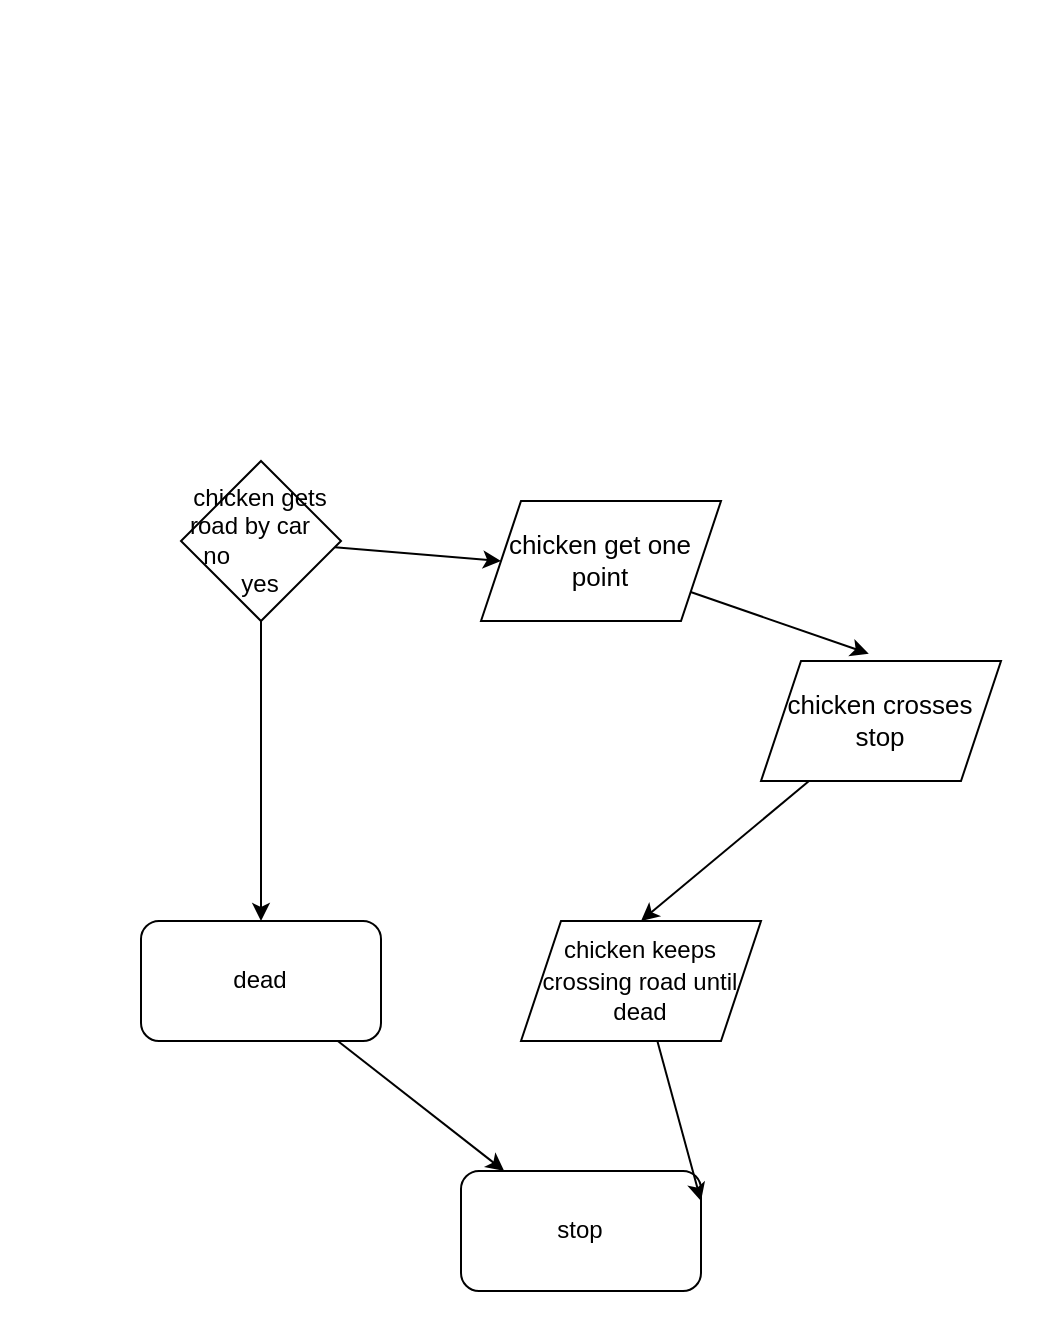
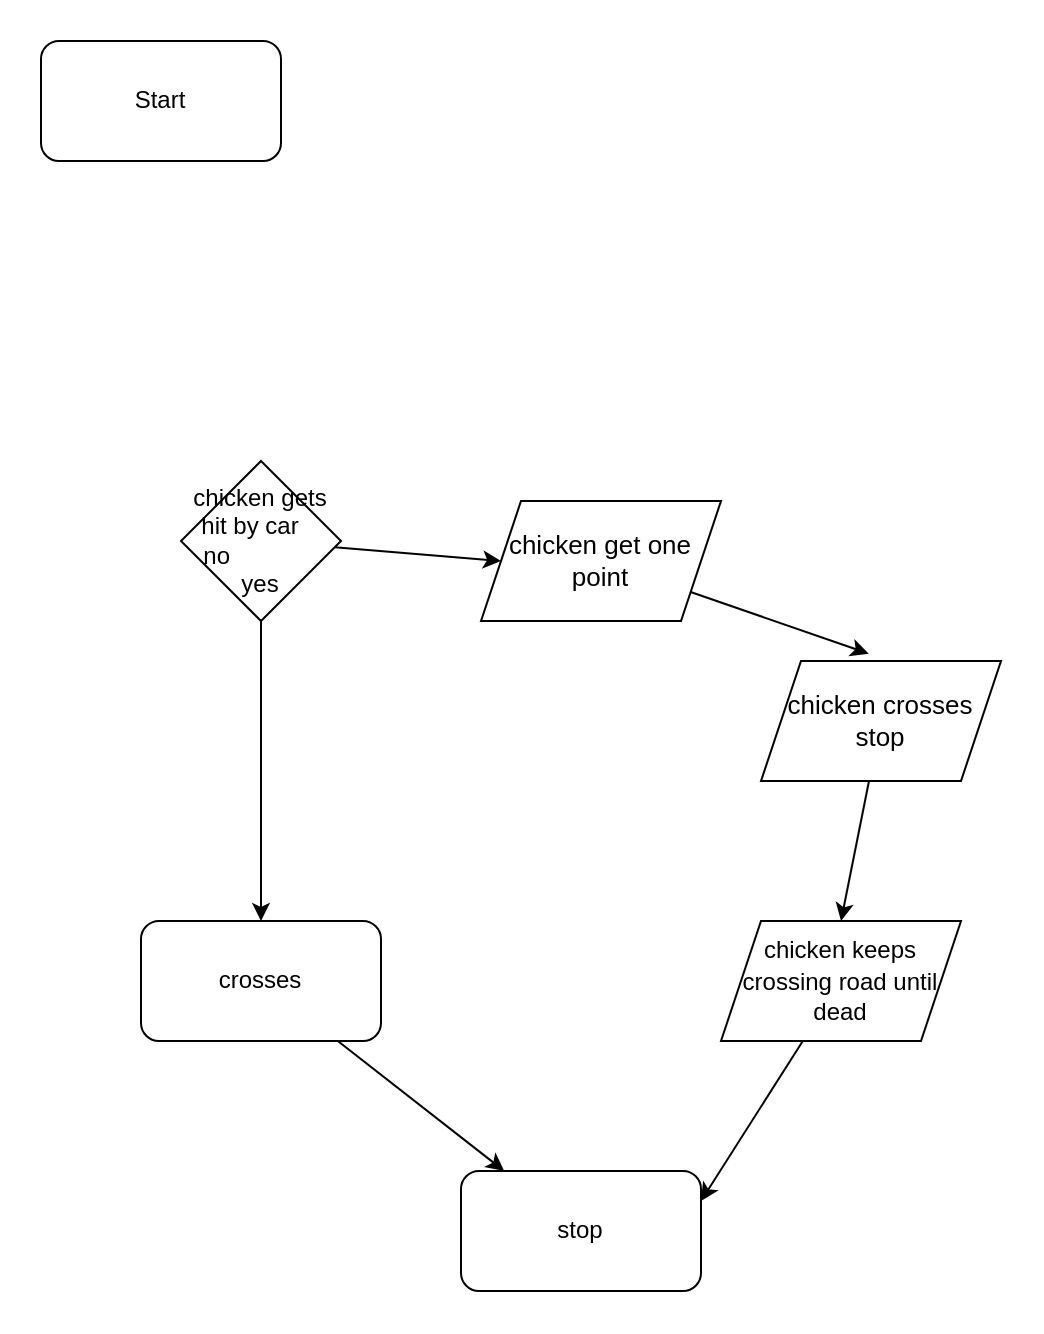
  <mxCell id="0" />
  <mxCell id="1" parent="0" />
+ <mxCell id="2" value="Start" style="rounded=1;whiteSpace=wrap;html=1;" parent="1" vertex="1"><mxGeometry x="20" y="20" width="120" height="60" as="geometry" /></mxCell>
  <mxCell id="3" value="stop" style="rounded=1;whiteSpace=wrap;html=1;" parent="1" vertex="1"><mxGeometry x="230" y="585" width="120" height="60" as="geometry" /></mxCell>
  <mxCell id="4" style="edgeStyle=none;html=1;entryX=0.5;entryY=0;entryDx=0;entryDy=0;" parent="1" source="6" target="8" edge="1"><mxGeometry relative="1" as="geometry" /></mxCell>
  <mxCell id="5" style="edgeStyle=none;html=1;entryX=0;entryY=0.5;entryDx=0;entryDy=0;" parent="1" source="6" target="10" edge="1"><mxGeometry relative="1" as="geometry"><mxPoint x="220" y="270" as="targetPoint" /></mxGeometry></mxCell>
- <mxCell id="6" value="chicken gets road by car&amp;nbsp; &amp;nbsp;&lt;br&gt;no&amp;nbsp; &amp;nbsp; &amp;nbsp; &amp;nbsp; &amp;nbsp; &amp;nbsp; &amp;nbsp; yes" style="rhombus;whiteSpace=wrap;html=1;" parent="1" vertex="1"><mxGeometry x="90" y="230" width="80" height="80" as="geometry" /></mxCell>
+ <mxCell id="6" value="chicken gets hit by car&amp;nbsp; &amp;nbsp;&lt;br&gt;no&amp;nbsp; &amp;nbsp; &amp;nbsp; &amp;nbsp; &amp;nbsp; &amp;nbsp; &amp;nbsp; yes" style="rhombus;whiteSpace=wrap;html=1;" parent="1" vertex="1"><mxGeometry x="90" y="230" width="80" height="80" as="geometry" /></mxCell>
  <mxCell id="7" style="edgeStyle=none;html=1;" parent="1" source="8" target="3" edge="1"><mxGeometry relative="1" as="geometry" /></mxCell>
- <mxCell id="8" value="dead" style="rounded=1;whiteSpace=wrap;html=1;" parent="1" vertex="1"><mxGeometry x="70" y="460" width="120" height="60" as="geometry" /></mxCell>
+ <mxCell id="8" value="crosses" style="rounded=1;whiteSpace=wrap;html=1;" parent="1" vertex="1"><mxGeometry x="70" y="460" width="120" height="60" as="geometry" /></mxCell>
  <mxCell id="9" style="edgeStyle=none;html=1;entryX=0.449;entryY=-0.061;entryDx=0;entryDy=0;entryPerimeter=0;fontSize=13;" edge="1" parent="1" source="10" target="12"><mxGeometry relative="1" as="geometry" /></mxCell>
  <mxCell id="10" value="&lt;font style=&quot;font-size: 13px;&quot;&gt;chicken get one point&lt;/font&gt;" style="shape=parallelogram;perimeter=parallelogramPerimeter;whiteSpace=wrap;html=1;fixedSize=1;" vertex="1" parent="1"><mxGeometry x="240" y="250" width="120" height="60" as="geometry" /></mxCell>
  <mxCell id="11" style="edgeStyle=none;html=1;entryX=0.5;entryY=0;entryDx=0;entryDy=0;fontSize=13;" edge="1" parent="1" source="12" target="14"><mxGeometry relative="1" as="geometry" /></mxCell>
  <mxCell id="12" value="&lt;font style=&quot;font-size: 13px;&quot;&gt;chicken crosses stop&lt;/font&gt;" style="shape=parallelogram;perimeter=parallelogramPerimeter;whiteSpace=wrap;html=1;fixedSize=1;fontSize=13;" vertex="1" parent="1"><mxGeometry x="380" y="330" width="120" height="60" as="geometry" /></mxCell>
  <mxCell id="13" style="edgeStyle=none;html=1;entryX=1;entryY=0.25;entryDx=0;entryDy=0;fontSize=13;" edge="1" parent="1" source="14" target="3"><mxGeometry relative="1" as="geometry" /></mxCell>
- <mxCell id="14" value="&lt;span style=&quot;font-size: 12px;&quot;&gt;chicken keeps crossing road until dead&lt;/span&gt;" style="shape=parallelogram;perimeter=parallelogramPerimeter;whiteSpace=wrap;html=1;fixedSize=1;fontSize=13;" vertex="1" parent="1"><mxGeometry x="260" y="460" width="120" height="60" as="geometry" /></mxCell>
+ <mxCell id="14" value="&lt;span style=&quot;font-size: 12px;&quot;&gt;chicken keeps crossing road until dead&lt;/span&gt;" style="shape=parallelogram;perimeter=parallelogramPerimeter;whiteSpace=wrap;html=1;fixedSize=1;fontSize=13;" vertex="1" parent="1"><mxGeometry x="360" y="460" width="120" height="60" as="geometry" /></mxCell>
